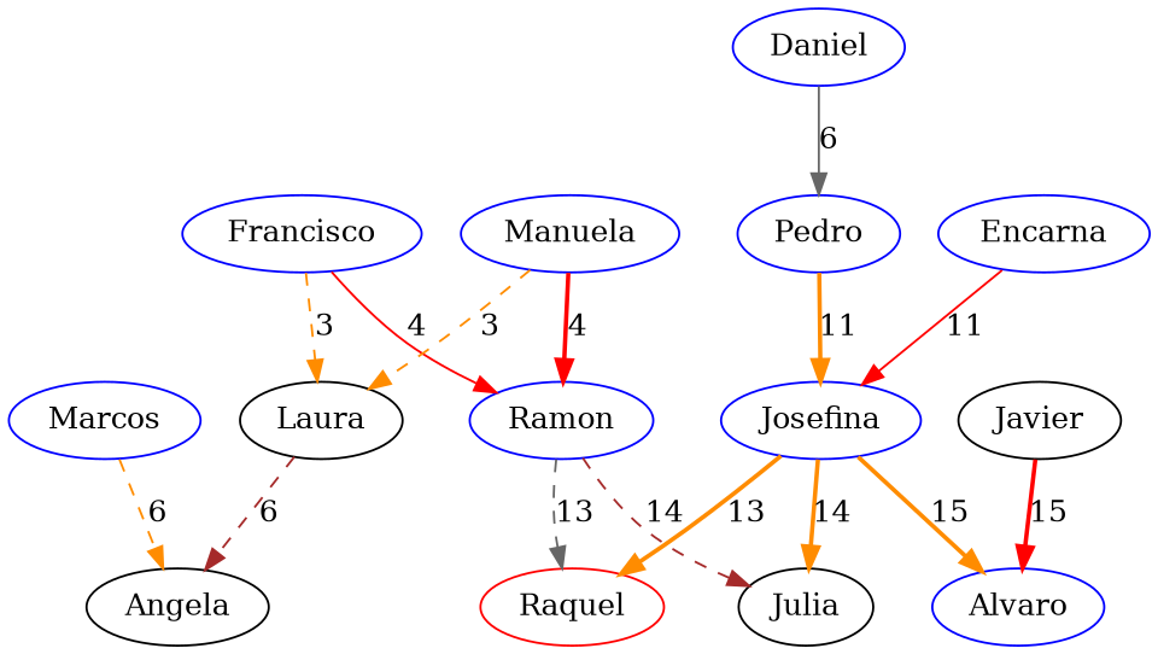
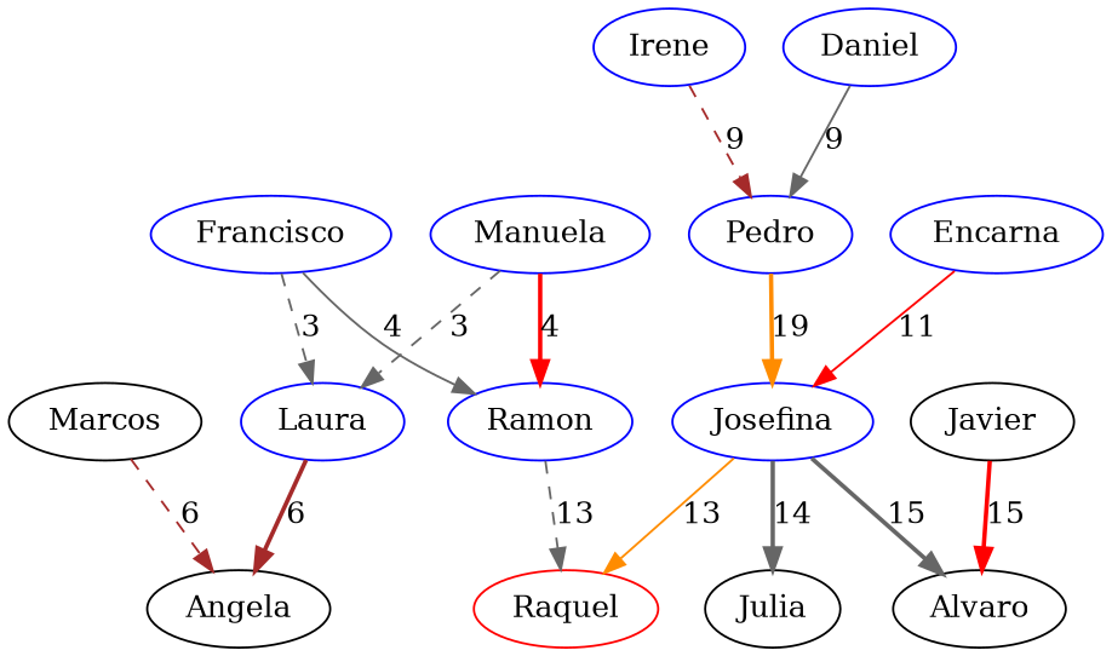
  strict digraph {
    node [color=blue]
    edge [color=gray40 style=dashed]
    n1 [label=Francisco]
-   n2 [color=black label=Laura]
+   n2 [label=Laura]
    n3 [label=Ramon]
    n4 [color=black label=Angela]
    n5 [color=red label=Raquel]
    n6 [color=black label=Julia]
    n7 [label=Manuela]
-   n8 [label=Marcos]
+   n8 [color=black label=Marcos]
+   n9 [label=Irene]
    n10 [label=Pedro]
    n11 [label=Josefina]
    n12 [label=Daniel]
-   n13 [label=Alvaro]
+   n13 [color=black label=Alvaro]
    n14 [label=Encarna]
    n15 [color=black label=Javier]
-   n1 -> n2 [color=darkorange label=3]
-   n1 -> n3 [color=red label=4 style=solid]
-   n2 -> n4 [color=brown label=6]
+   n1 -> n2 [label=3]
+   n1 -> n3 [label=4 style=solid]
+   n2 -> n4 [color=brown label=6 style=bold]
    n3 -> n5 [label=13]
-   n3 -> n6 [color=brown label=14]
-   n7 -> n2 [color=darkorange label=3]
+   n7 -> n2 [label=3]
    n7 -> n3 [color=red label=4 style=bold]
-   n8 -> n4 [color=darkorange label=6]
-   n10 -> n11 [color=darkorange label=11 style=bold]
-   n11 -> n5 [color=darkorange label=13 style=bold]
-   n11 -> n6 [color=darkorange label=14 style=bold]
-   n11 -> n13 [color=darkorange label=15 style=bold]
-   n12 -> n10 [label=6 style=solid]
+   n8 -> n4 [color=brown label=6]
+   n9 -> n10 [color=brown label=9]
+   n10 -> n11 [color=darkorange label=19 style=bold]
+   n11 -> n5 [color=darkorange label=13 style=solid]
+   n11 -> n6 [label=14 style=bold]
+   n11 -> n13 [label=15 style=bold]
+   n12 -> n10 [label=9 style=solid]
    n14 -> n11 [color=red label=11 style=solid]
    n15 -> n13 [color=red label=15 style=bold]
  }
